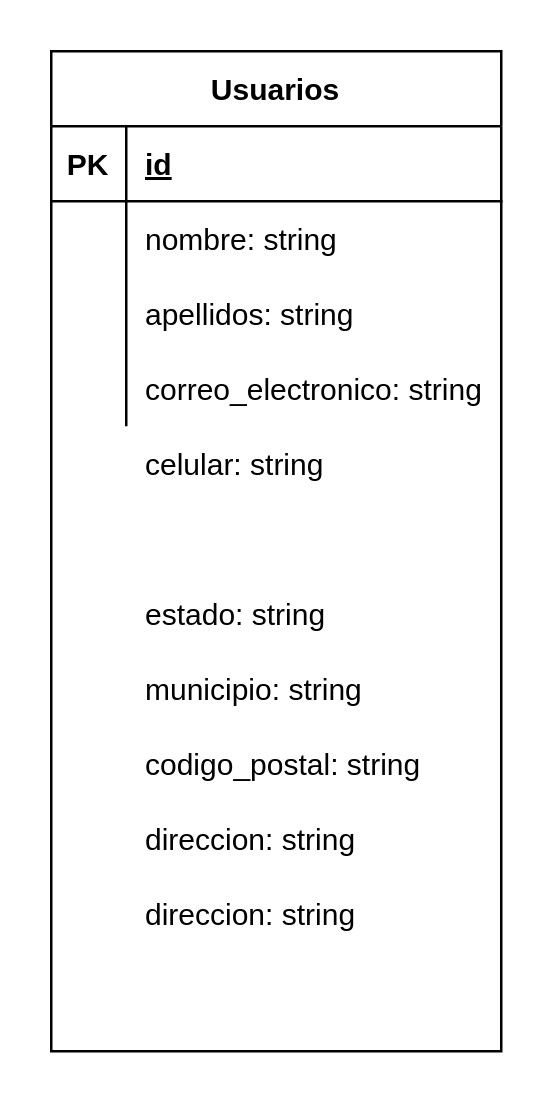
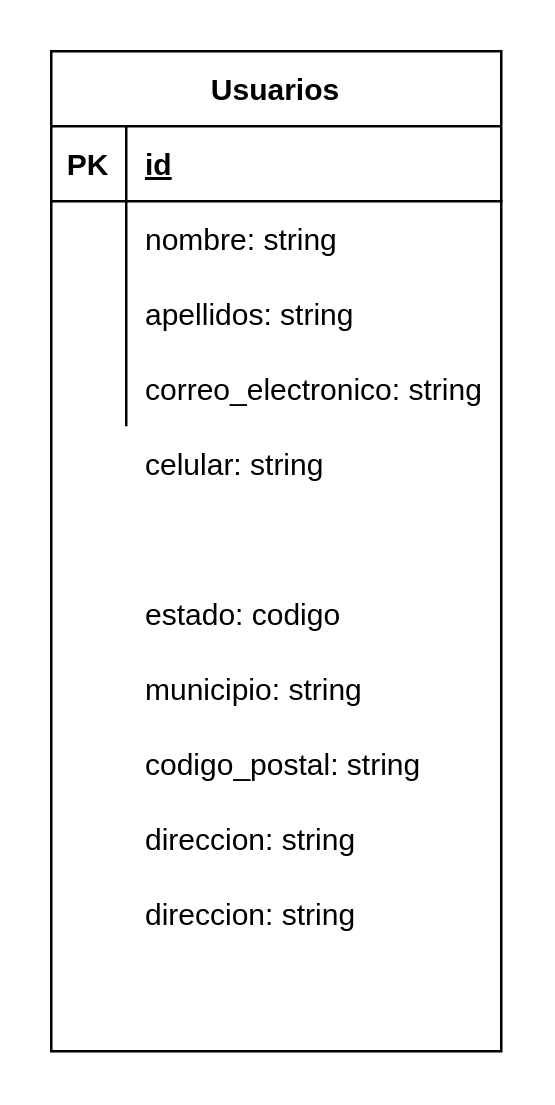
  <mxCell id="0" />
  <mxCell id="1" parent="0" />
  <mxCell id="2" value="Usuarios" style="shape=table;startSize=30;container=1;collapsible=1;childLayout=tableLayout;fixedRows=1;rowLines=0;fontStyle=1;align=center;resizeLast=1;" vertex="1" parent="1"><mxGeometry x="20" y="20" width="180" height="400" as="geometry" /></mxCell>
  <mxCell id="3" value="" style="shape=partialRectangle;collapsible=0;dropTarget=0;pointerEvents=0;fillColor=none;top=0;left=0;bottom=1;right=0;points=[[0,0.5],[1,0.5]];portConstraint=eastwest;" vertex="1" parent="2"><mxGeometry y="30" width="180" height="30" as="geometry" /></mxCell>
  <mxCell id="4" value="PK" style="shape=partialRectangle;connectable=0;fillColor=none;top=0;left=0;bottom=0;right=0;fontStyle=1;overflow=hidden;" vertex="1" parent="3"><mxGeometry width="30" height="30" as="geometry" /></mxCell>
  <mxCell id="5" value="id" style="shape=partialRectangle;connectable=0;fillColor=none;top=0;left=0;bottom=0;right=0;align=left;spacingLeft=6;fontStyle=5;overflow=hidden;" vertex="1" parent="3"><mxGeometry x="30" width="150" height="30" as="geometry" /></mxCell>
  <mxCell id="6" value="" style="shape=partialRectangle;collapsible=0;dropTarget=0;pointerEvents=0;fillColor=none;top=0;left=0;bottom=0;right=0;points=[[0,0.5],[1,0.5]];portConstraint=eastwest;" vertex="1" parent="2"><mxGeometry y="60" width="180" height="30" as="geometry" /></mxCell>
  <mxCell id="7" value="" style="shape=partialRectangle;connectable=0;fillColor=none;top=0;left=0;bottom=0;right=0;editable=1;overflow=hidden;" vertex="1" parent="6"><mxGeometry width="30" height="30" as="geometry" /></mxCell>
  <mxCell id="8" value="nombre: string" style="shape=partialRectangle;connectable=0;fillColor=none;top=0;left=0;bottom=0;right=0;align=left;spacingLeft=6;overflow=hidden;" vertex="1" parent="6"><mxGeometry x="30" width="150" height="30" as="geometry" /></mxCell>
  <mxCell id="9" value="" style="shape=partialRectangle;collapsible=0;dropTarget=0;pointerEvents=0;fillColor=none;top=0;left=0;bottom=0;right=0;points=[[0,0.5],[1,0.5]];portConstraint=eastwest;" vertex="1" parent="2"><mxGeometry y="90" width="180" height="30" as="geometry" /></mxCell>
  <mxCell id="10" value="" style="shape=partialRectangle;connectable=0;fillColor=none;top=0;left=0;bottom=0;right=0;editable=1;overflow=hidden;" vertex="1" parent="9"><mxGeometry width="30" height="30" as="geometry" /></mxCell>
  <mxCell id="11" value="apellidos: string" style="shape=partialRectangle;connectable=0;fillColor=none;top=0;left=0;bottom=0;right=0;align=left;spacingLeft=6;overflow=hidden;" vertex="1" parent="9"><mxGeometry x="30" width="150" height="30" as="geometry" /></mxCell>
  <mxCell id="12" value="" style="shape=partialRectangle;collapsible=0;dropTarget=0;pointerEvents=0;fillColor=none;top=0;left=0;bottom=0;right=0;points=[[0,0.5],[1,0.5]];portConstraint=eastwest;" vertex="1" parent="2"><mxGeometry y="120" width="180" height="30" as="geometry" /></mxCell>
  <mxCell id="13" value="" style="shape=partialRectangle;connectable=0;fillColor=none;top=0;left=0;bottom=0;right=0;editable=1;overflow=hidden;" vertex="1" parent="12"><mxGeometry width="30" height="30" as="geometry" /></mxCell>
  <mxCell id="14" value="correo_electronico: string" style="shape=partialRectangle;connectable=0;fillColor=none;top=0;left=0;bottom=0;right=0;align=left;spacingLeft=6;overflow=hidden;" vertex="1" parent="12"><mxGeometry x="30" width="150" height="30" as="geometry" /></mxCell>
  <mxCell id="15" value="" style="shape=partialRectangle;collapsible=0;dropTarget=0;pointerEvents=0;fillColor=none;top=0;left=0;bottom=0;right=0;points=[[0,0.5],[1,0.5]];portConstraint=eastwest;" vertex="1" parent="1"><mxGeometry x="20" y="170" width="180" height="30" as="geometry" /></mxCell>
  <mxCell id="16" value="" style="shape=partialRectangle;connectable=0;fillColor=none;top=0;left=0;bottom=0;right=0;editable=1;overflow=hidden;" vertex="1" parent="15"><mxGeometry width="30" height="30" as="geometry" /></mxCell>
  <mxCell id="17" value="celular: string" style="shape=partialRectangle;connectable=0;fillColor=none;top=0;left=0;bottom=0;right=0;align=left;spacingLeft=6;overflow=hidden;" vertex="1" parent="15"><mxGeometry x="30" width="150" height="30" as="geometry" /></mxCell>
  <mxCell id="18" value="" style="shape=partialRectangle;collapsible=0;dropTarget=0;pointerEvents=0;fillColor=none;top=0;left=0;bottom=0;right=0;points=[[0,0.5],[1,0.5]];portConstraint=eastwest;" vertex="1" parent="1"><mxGeometry x="20" y="200" width="180" height="30" as="geometry" /></mxCell>
  <mxCell id="19" value="" style="shape=partialRectangle;connectable=0;fillColor=none;top=0;left=0;bottom=0;right=0;editable=1;overflow=hidden;" vertex="1" parent="18"><mxGeometry width="30" height="30" as="geometry" /></mxCell>
  <mxCell id="20" value="" style="shape=partialRectangle;collapsible=0;dropTarget=0;pointerEvents=0;fillColor=none;top=0;left=0;bottom=0;right=0;points=[[0,0.5],[1,0.5]];portConstraint=eastwest;" vertex="1" parent="1"><mxGeometry x="20" y="230" width="180" height="30" as="geometry" /></mxCell>
  <mxCell id="21" value="" style="shape=partialRectangle;connectable=0;fillColor=none;top=0;left=0;bottom=0;right=0;editable=1;overflow=hidden;" vertex="1" parent="20"><mxGeometry width="30" height="30" as="geometry" /></mxCell>
- <mxCell id="22" value="estado: string" style="shape=partialRectangle;connectable=0;fillColor=none;top=0;left=0;bottom=0;right=0;align=left;spacingLeft=6;overflow=hidden;" vertex="1" parent="20"><mxGeometry x="30" width="150" height="30" as="geometry" /></mxCell>
+ <mxCell id="22" value="estado: codigo" style="shape=partialRectangle;connectable=0;fillColor=none;top=0;left=0;bottom=0;right=0;align=left;spacingLeft=6;overflow=hidden;" vertex="1" parent="20"><mxGeometry x="30" width="150" height="30" as="geometry" /></mxCell>
  <mxCell id="23" value="" style="shape=partialRectangle;collapsible=0;dropTarget=0;pointerEvents=0;fillColor=none;top=0;left=0;bottom=0;right=0;points=[[0,0.5],[1,0.5]];portConstraint=eastwest;" vertex="1" parent="1"><mxGeometry x="20" y="260" width="180" height="30" as="geometry" /></mxCell>
  <mxCell id="24" value="" style="shape=partialRectangle;connectable=0;fillColor=none;top=0;left=0;bottom=0;right=0;editable=1;overflow=hidden;" vertex="1" parent="23"><mxGeometry width="30" height="30" as="geometry" /></mxCell>
  <mxCell id="25" value="municipio: string" style="shape=partialRectangle;connectable=0;fillColor=none;top=0;left=0;bottom=0;right=0;align=left;spacingLeft=6;overflow=hidden;" vertex="1" parent="23"><mxGeometry x="30" width="150" height="30" as="geometry" /></mxCell>
  <mxCell id="26" value="" style="shape=partialRectangle;collapsible=0;dropTarget=0;pointerEvents=0;fillColor=none;top=0;left=0;bottom=0;right=0;points=[[0,0.5],[1,0.5]];portConstraint=eastwest;" vertex="1" parent="1"><mxGeometry x="20" y="290" width="180" height="30" as="geometry" /></mxCell>
  <mxCell id="27" value="" style="shape=partialRectangle;connectable=0;fillColor=none;top=0;left=0;bottom=0;right=0;editable=1;overflow=hidden;" vertex="1" parent="26"><mxGeometry width="30" height="30" as="geometry" /></mxCell>
  <mxCell id="28" value="codigo_postal: string" style="shape=partialRectangle;connectable=0;fillColor=none;top=0;left=0;bottom=0;right=0;align=left;spacingLeft=6;overflow=hidden;" vertex="1" parent="26"><mxGeometry x="30" width="150" height="30" as="geometry" /></mxCell>
  <mxCell id="29" value="" style="shape=partialRectangle;collapsible=0;dropTarget=0;pointerEvents=0;fillColor=none;top=0;left=0;bottom=0;right=0;points=[[0,0.5],[1,0.5]];portConstraint=eastwest;" vertex="1" parent="1"><mxGeometry x="20" y="320" width="180" height="30" as="geometry" /></mxCell>
  <mxCell id="30" value="" style="shape=partialRectangle;connectable=0;fillColor=none;top=0;left=0;bottom=0;right=0;editable=1;overflow=hidden;" vertex="1" parent="29"><mxGeometry width="30" height="30" as="geometry" /></mxCell>
  <mxCell id="31" value="direccion: string" style="shape=partialRectangle;connectable=0;fillColor=none;top=0;left=0;bottom=0;right=0;align=left;spacingLeft=6;overflow=hidden;" vertex="1" parent="29"><mxGeometry x="30" width="150" height="30" as="geometry" /></mxCell>
  <mxCell id="32" value="" style="shape=partialRectangle;collapsible=0;dropTarget=0;pointerEvents=0;fillColor=none;top=0;left=0;bottom=0;right=0;points=[[0,0.5],[1,0.5]];portConstraint=eastwest;" vertex="1" parent="1"><mxGeometry x="20" y="350" width="180" height="30" as="geometry" /></mxCell>
  <mxCell id="33" value="" style="shape=partialRectangle;connectable=0;fillColor=none;top=0;left=0;bottom=0;right=0;editable=1;overflow=hidden;" vertex="1" parent="32"><mxGeometry width="30" height="30" as="geometry" /></mxCell>
  <mxCell id="34" value="direccion: string" style="shape=partialRectangle;connectable=0;fillColor=none;top=0;left=0;bottom=0;right=0;align=left;spacingLeft=6;overflow=hidden;" vertex="1" parent="32"><mxGeometry x="30" width="150" height="30" as="geometry" /></mxCell>
